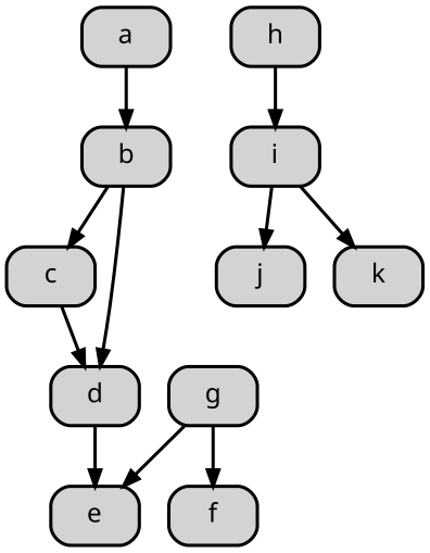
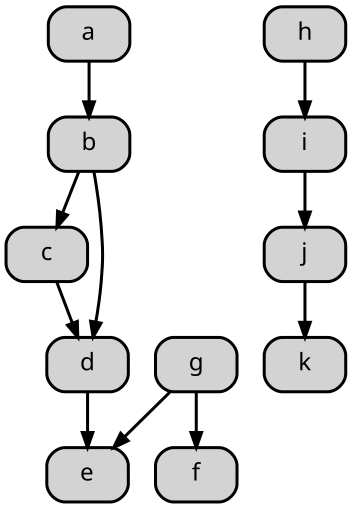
  digraph {
    fontname=SEOptimist
    fontsize=16
    labelfontname=SEOptimist
    labelloc=t
    splines=true
    node [fillcolor=lightgrey fontname=SEOptimist fontsize=16 labelfontname=SEOptimist penwidth=2.0 shape=Mrecord style=filled]
    edge [fontname=SEOptimist fontsize=12 labelfontname=SEOptimist penwidth=2.0]
    a
    b
    c
    d
    e
    g
    f
    h
    i
    j
    k
    a -> b
    b -> c
    b -> d
    c -> d
    d -> e
    g -> e
    g -> f
    h -> i
    i -> j
-   i -> k
+   j -> k
  }
